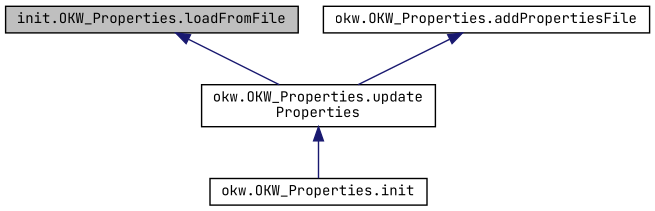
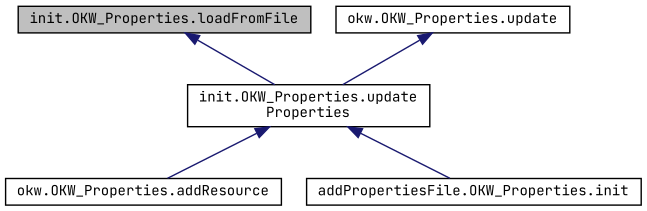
  digraph {
    fontname="JetBrains Mono"
    rankdir=TB
    node [color=black fillcolor=white fontname="JetBrains Mono" fontsize=10 shape=record style=filled]
    edge [color=midnightblue dir=back fontname="JetBrains Mono" fontsize=10 labelfontname=Helvetica labelfontsize=10 style=solid]
    n1 [fillcolor=grey75 fontcolor=black height=0.2 label="init.OKW_Properties.loadFromFile" width=0.4]
-   n2 [height=0.2 label="okw.OKW_Properties.update\lProperties" width=0.4]
-   n4 [height=0.2 label="okw.OKW_Properties.init" width=0.4]
-   n5 [height=0.2 label="okw.OKW_Properties.addPropertiesFile" width=0.4]
+   n2 [height=0.2 label="init.OKW_Properties.update\lProperties" width=0.4]
+   n3 [height=0.2 label="okw.OKW_Properties.addResource" width=0.4]
+   n4 [height=0.2 label="addPropertiesFile.OKW_Properties.init" width=0.4]
+   n5 [height=0.2 label="okw.OKW_Properties.update" width=0.4]
    n1 -> n2
+   n2 -> n3
    n2 -> n4
    n5 -> n2
  }
